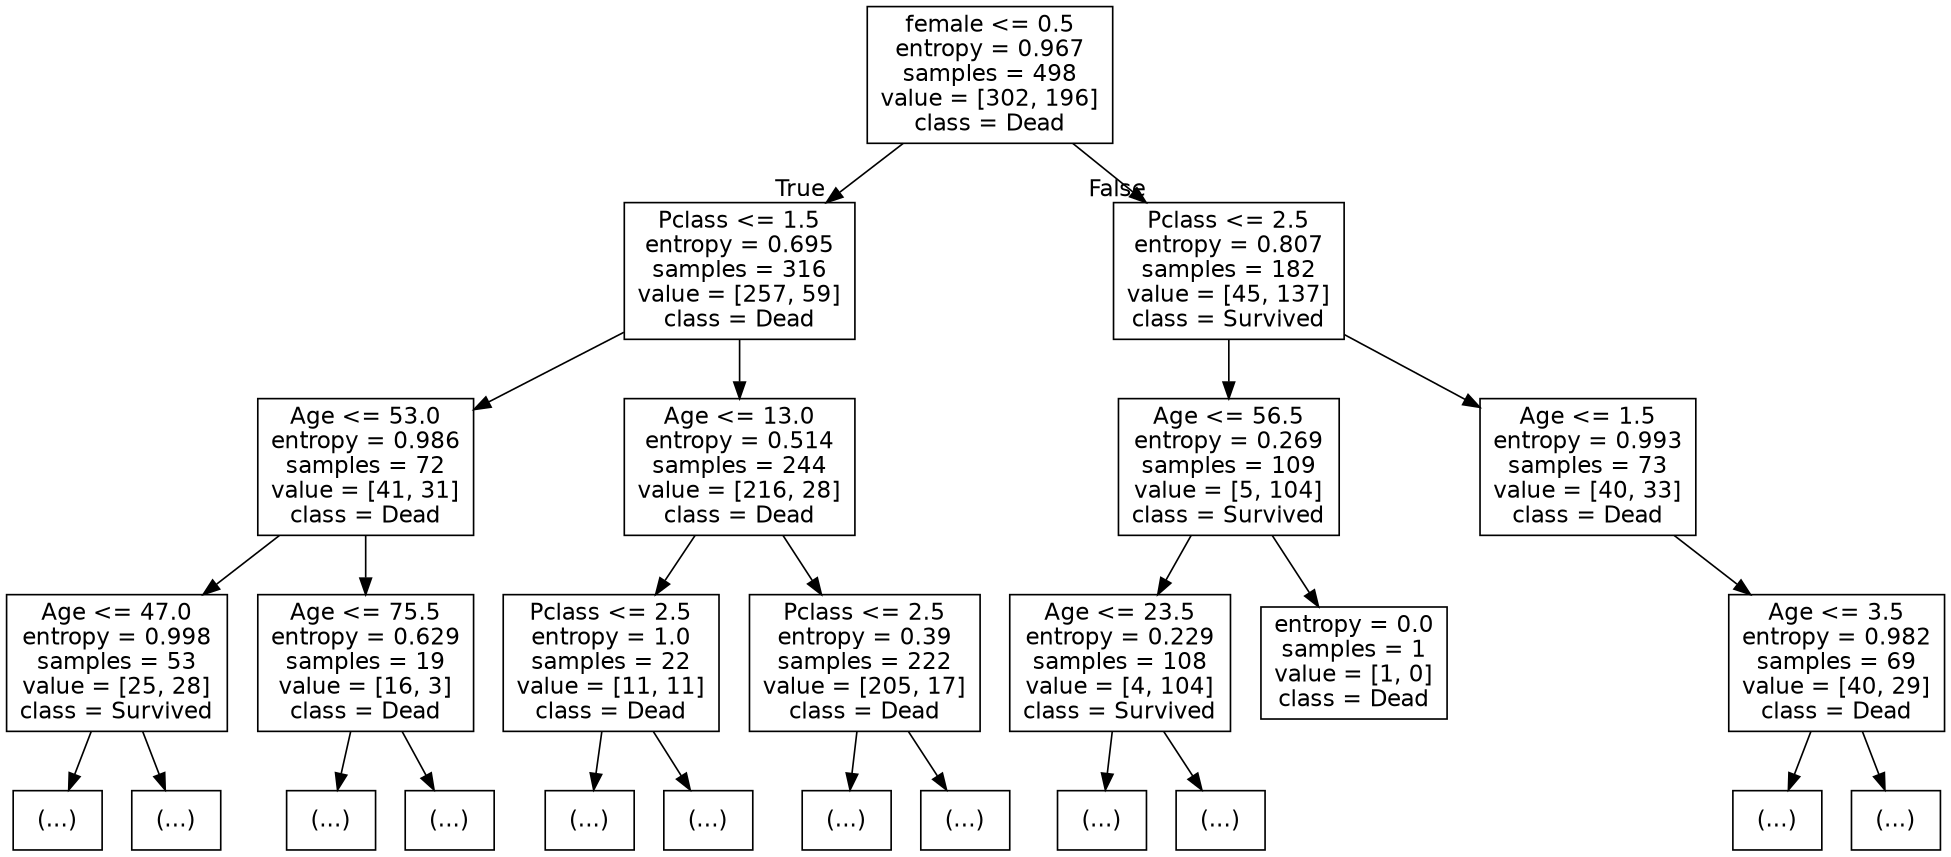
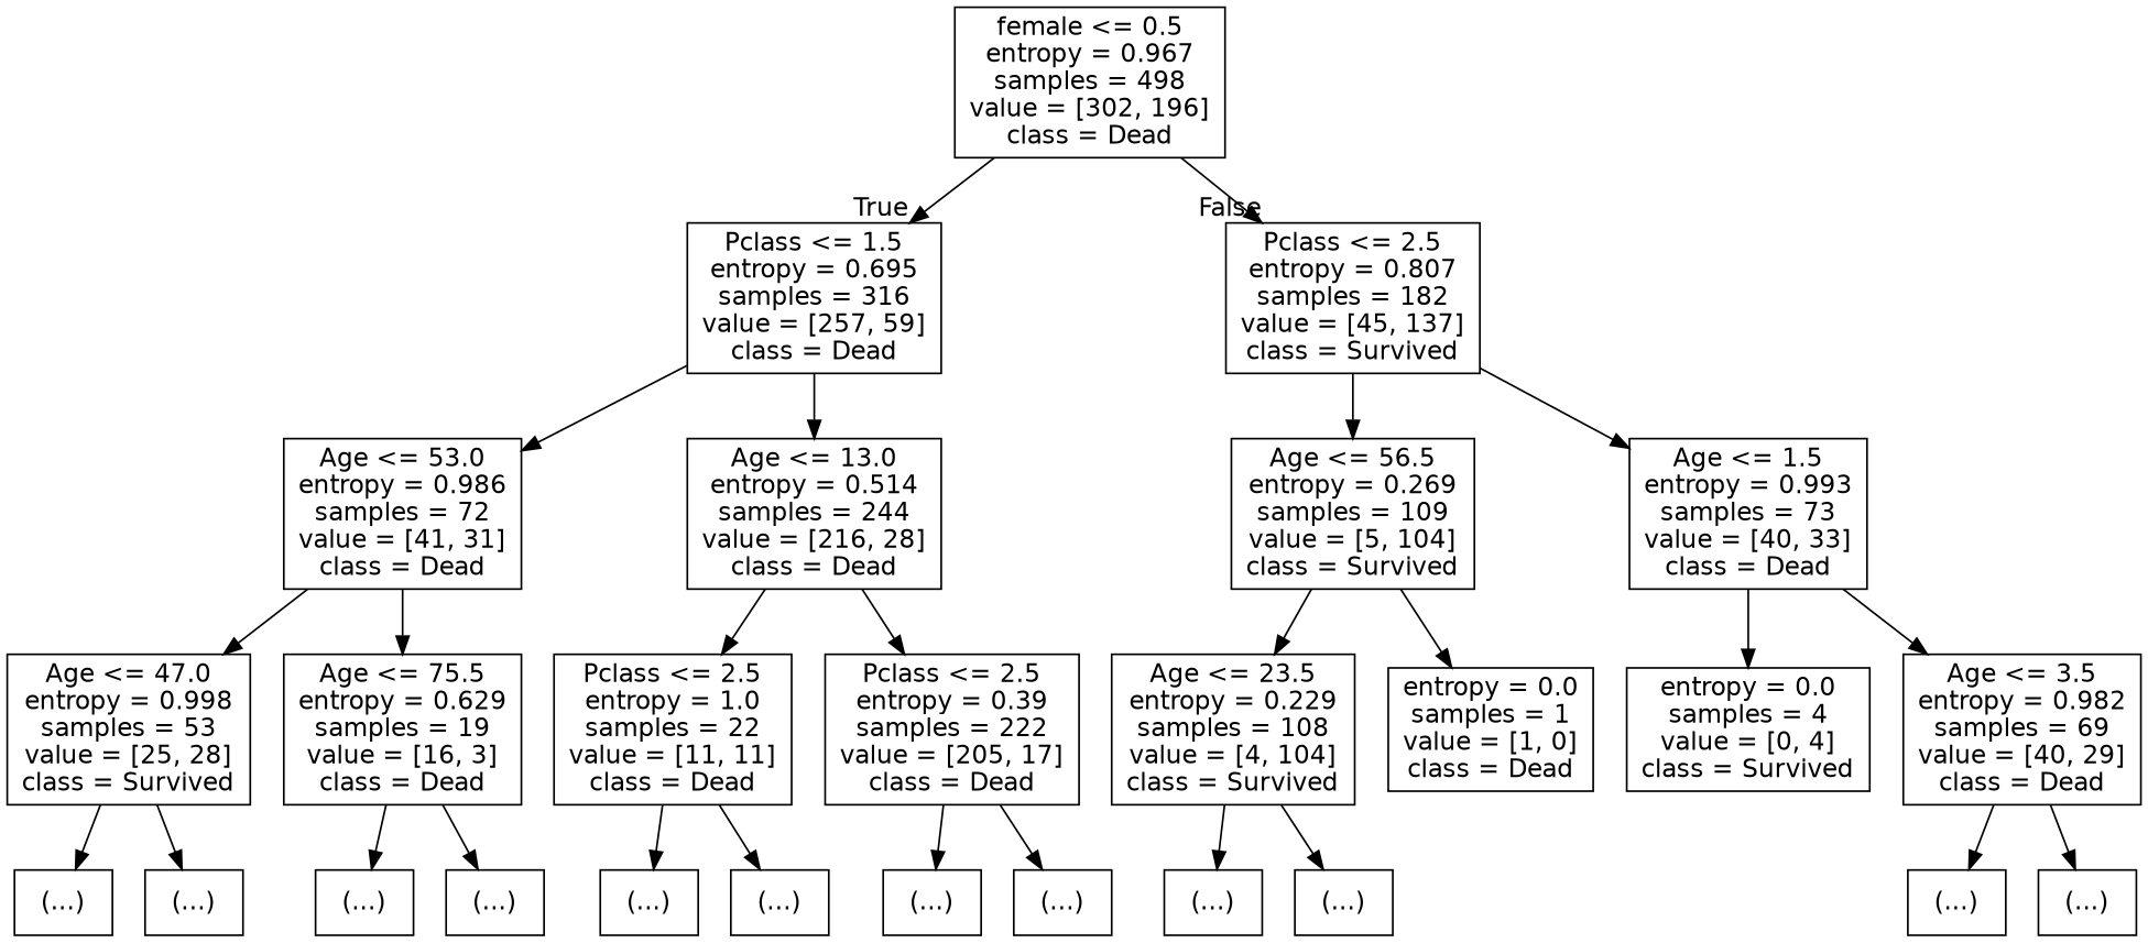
  digraph {
    node [fontname=helvetica shape=box]
    edge [fontname=helvetica]
    n1 [label="female <= 0.5\nentropy = 0.967\nsamples = 498\nvalue = [302, 196]\nclass = Dead"]
    n2 [label="Pclass <= 1.5\nentropy = 0.695\nsamples = 316\nvalue = [257, 59]\nclass = Dead"]
    n3 [label="Pclass <= 2.5\nentropy = 0.807\nsamples = 182\nvalue = [45, 137]\nclass = Survived"]
    n4 [label="Age <= 53.0\nentropy = 0.986\nsamples = 72\nvalue = [41, 31]\nclass = Dead"]
    n5 [label="Age <= 13.0\nentropy = 0.514\nsamples = 244\nvalue = [216, 28]\nclass = Dead"]
    n6 [label="Age <= 47.0\nentropy = 0.998\nsamples = 53\nvalue = [25, 28]\nclass = Survived"]
    n7 [label="Age <= 75.5\nentropy = 0.629\nsamples = 19\nvalue = [16, 3]\nclass = Dead"]
    n8 [label="(...)"]
    n9 [label="(...)"]
    n10 [label="(...)"]
    n11 [label="(...)"]
    n12 [label="Pclass <= 2.5\nentropy = 1.0\nsamples = 22\nvalue = [11, 11]\nclass = Dead"]
    n13 [label="Pclass <= 2.5\nentropy = 0.39\nsamples = 222\nvalue = [205, 17]\nclass = Dead"]
    n14 [label="(...)"]
    n15 [label="(...)"]
    n16 [label="(...)"]
    n17 [label="(...)"]
    n18 [label="Age <= 56.5\nentropy = 0.269\nsamples = 109\nvalue = [5, 104]\nclass = Survived"]
    n19 [label="Age <= 1.5\nentropy = 0.993\nsamples = 73\nvalue = [40, 33]\nclass = Dead"]
    n20 [label="Age <= 23.5\nentropy = 0.229\nsamples = 108\nvalue = [4, 104]\nclass = Survived"]
    n21 [label="entropy = 0.0\nsamples = 1\nvalue = [1, 0]\nclass = Dead"]
    n22 [label="(...)"]
    n23 [label="(...)"]
+   n24 [label="entropy = 0.0\nsamples = 4\nvalue = [0, 4]\nclass = Survived"]
    n25 [label="Age <= 3.5\nentropy = 0.982\nsamples = 69\nvalue = [40, 29]\nclass = Dead"]
    n26 [label="(...)"]
    n27 [label="(...)"]
    n1 -> n2 [headlabel=True labelangle=45 labeldistance=2.5]
    n1 -> n3 [headlabel=False labelangle=-45 labeldistance=2.5]
    n2 -> n4
    n2 -> n5
    n3 -> n18
    n3 -> n19
    n4 -> n6
    n4 -> n7
    n5 -> n12
    n5 -> n13
    n6 -> n8
    n6 -> n9
    n7 -> n10
    n7 -> n11
    n12 -> n14
    n12 -> n15
    n13 -> n16
    n13 -> n17
    n18 -> n20
    n18 -> n21
+   n19 -> n24
    n19 -> n25
    n20 -> n22
    n20 -> n23
    n25 -> n26
    n25 -> n27
  }
